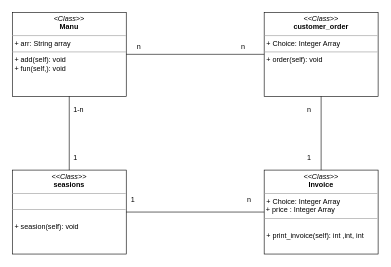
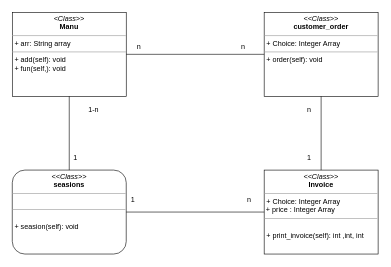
  <mxCell id="0" />
  <mxCell id="1" parent="0" />
  <mxCell id="2" value="&lt;p style=&quot;margin: 0px ; margin-top: 4px ; text-align: center&quot;&gt;&lt;i&gt;&amp;lt;Class&amp;gt;&amp;gt;&lt;/i&gt;&lt;br&gt;&lt;b&gt;Manu&lt;/b&gt;&lt;br&gt;&lt;/p&gt;&lt;hr size=&quot;1&quot;&gt;&lt;p style=&quot;margin: 0px ; margin-left: 4px&quot;&gt;+ arr: String array&lt;br&gt;&lt;/p&gt;&lt;hr size=&quot;1&quot;&gt;&lt;p style=&quot;margin: 0px ; margin-left: 4px&quot;&gt;+ add(self): void&lt;/p&gt;&lt;p style=&quot;margin: 0px ; margin-left: 4px&quot;&gt;+ fun(self,): void&lt;/p&gt;" style="verticalAlign=top;align=left;overflow=fill;fontSize=12;fontFamily=Helvetica;html=1;rounded=0;shadow=0;comic=0;labelBackgroundColor=none;strokeColor=#000000;strokeWidth=1;fillColor=#ffffff;" parent="1" vertex="1"><mxGeometry x="20" y="20" width="190" height="140" as="geometry" /></mxCell>
  <mxCell id="3" value="&lt;p style=&quot;margin: 0px ; margin-top: 4px ; text-align: center&quot;&gt;&lt;i&gt;&amp;lt;&amp;lt;Class&amp;gt;&amp;gt;&lt;/i&gt;&lt;br&gt;&lt;b&gt;customer_order&lt;/b&gt;&lt;br&gt;&lt;/p&gt;&lt;hr size=&quot;1&quot;&gt;&lt;p style=&quot;margin: 0px ; margin-left: 4px&quot;&gt;+ Choice: Integer Array&lt;br&gt;&lt;/p&gt;&lt;hr size=&quot;1&quot;&gt;&lt;p style=&quot;margin: 0px ; margin-left: 4px&quot;&gt;+ order(self): void&lt;br&gt;&lt;br&gt;&lt;/p&gt;" style="verticalAlign=top;align=left;overflow=fill;fontSize=12;fontFamily=Helvetica;html=1;rounded=0;shadow=0;comic=0;labelBackgroundColor=none;strokeColor=#000000;strokeWidth=1;fillColor=#ffffff;" parent="1" vertex="1"><mxGeometry x="440" y="20" width="190" height="140" as="geometry" /></mxCell>
  <mxCell id="4" value="&lt;p style=&quot;margin: 0px ; margin-top: 4px ; text-align: center&quot;&gt;&lt;i&gt;&amp;lt;&amp;lt;Class&amp;gt;&amp;gt;&lt;/i&gt;&lt;br&gt;&lt;b&gt;Invoice&lt;/b&gt;&lt;br&gt;&lt;/p&gt;&lt;hr size=&quot;1&quot;&gt;&lt;p style=&quot;margin: 0px ; margin-left: 4px&quot;&gt;+ Choice: Integer Array&lt;br&gt;&lt;/p&gt;&lt;p style=&quot;margin: 0px ; margin-left: 4px&quot;&gt;&lt;/p&gt;&amp;nbsp;+ price : Integer Array&lt;br&gt;&lt;hr size=&quot;1&quot;&gt;&lt;p style=&quot;margin: 0px ; margin-left: 4px&quot;&gt;&lt;br&gt;&lt;/p&gt;&lt;p style=&quot;margin: 0px ; margin-left: 4px&quot;&gt;+ print_invoice(self): int ,int, int&lt;br&gt;&lt;br&gt;&lt;/p&gt;" style="verticalAlign=top;align=left;overflow=fill;fontSize=12;fontFamily=Helvetica;html=1;rounded=0;shadow=0;comic=0;labelBackgroundColor=none;strokeColor=#000000;strokeWidth=1;fillColor=#ffffff;" vertex="1" parent="1"><mxGeometry x="440" y="283" width="190" height="140" as="geometry" /></mxCell>
- <mxCell id="5" value="&lt;p style=&quot;margin: 0px ; margin-top: 4px ; text-align: center&quot;&gt;&lt;i&gt;&amp;lt;&amp;lt;Class&amp;gt;&amp;gt;&lt;/i&gt;&lt;br&gt;&lt;b&gt;seasions&lt;/b&gt;&lt;br&gt;&lt;/p&gt;&lt;hr size=&quot;1&quot;&gt;&lt;p style=&quot;margin: 0px ; margin-left: 4px&quot;&gt;&lt;/p&gt;&lt;br&gt;&lt;hr size=&quot;1&quot;&gt;&lt;p style=&quot;margin: 0px ; margin-left: 4px&quot;&gt;&lt;br&gt;&lt;/p&gt;&lt;p style=&quot;margin: 0px ; margin-left: 4px&quot;&gt;+ seasion(self): void&lt;br&gt;&lt;br&gt;&lt;/p&gt;" style="verticalAlign=top;align=left;overflow=fill;fontSize=12;fontFamily=Helvetica;html=1;rounded=0;shadow=0;comic=0;labelBackgroundColor=none;strokeColor=#000000;strokeWidth=1;fillColor=#ffffff;" vertex="1" parent="1"><mxGeometry x="20" y="283" width="190" height="140" as="geometry" /></mxCell>
+ <mxCell id="5" value="&lt;p style=&quot;margin: 0px ; margin-top: 4px ; text-align: center&quot;&gt;&lt;i&gt;&amp;lt;&amp;lt;Class&amp;gt;&amp;gt;&lt;/i&gt;&lt;br&gt;&lt;b&gt;seasions&lt;/b&gt;&lt;br&gt;&lt;/p&gt;&lt;hr size=&quot;1&quot;&gt;&lt;p style=&quot;margin: 0px ; margin-left: 4px&quot;&gt;&lt;/p&gt;&lt;br&gt;&lt;hr size=&quot;1&quot;&gt;&lt;p style=&quot;margin: 0px ; margin-left: 4px&quot;&gt;&lt;br&gt;&lt;/p&gt;&lt;p style=&quot;margin: 0px ; margin-left: 4px&quot;&gt;+ seasion(self): void&lt;br&gt;&lt;br&gt;&lt;/p&gt;" style="verticalAlign=top;align=left;overflow=fill;fontSize=12;fontFamily=Helvetica;html=1;shadow=0;comic=0;labelBackgroundColor=none;strokeColor=#000000;strokeWidth=1;fillColor=#ffffff;rounded=1;" vertex="1" parent="1"><mxGeometry x="20" y="283" width="190" height="140" as="geometry" /></mxCell>
  <mxCell id="6" value="" style="endArrow=none;html=1;" edge="1" parent="1" source="2" target="5"><mxGeometry width="50" height="50" relative="1" as="geometry"><mxPoint x="20" y="493" as="sourcePoint" /><mxPoint x="110" y="273" as="targetPoint" /></mxGeometry></mxCell>
  <mxCell id="7" value="" style="endArrow=none;html=1;" edge="1" parent="1" source="2" target="3"><mxGeometry width="50" height="50" relative="1" as="geometry"><mxPoint x="324.5" y="63" as="sourcePoint" /><mxPoint x="324.5" y="186" as="targetPoint" /></mxGeometry></mxCell>
  <mxCell id="8" value="" style="endArrow=none;html=1;entryX=1;entryY=0.5;entryDx=0;entryDy=0;" edge="1" parent="1" source="4" target="5"><mxGeometry width="50" height="50" relative="1" as="geometry"><mxPoint x="430" y="363" as="sourcePoint" /><mxPoint x="360" y="436" as="targetPoint" /></mxGeometry></mxCell>
  <mxCell id="9" value="" style="endArrow=none;html=1;entryX=0.5;entryY=0;entryDx=0;entryDy=0;" edge="1" parent="1" source="3" target="4"><mxGeometry width="50" height="50" relative="1" as="geometry"><mxPoint x="460" y="183" as="sourcePoint" /><mxPoint x="460" y="306" as="targetPoint" /></mxGeometry></mxCell>
  <mxCell id="10" value="n" style="text;html=1;resizable=0;points=[];autosize=1;align=left;verticalAlign=top;spacingTop=-4;" vertex="1" parent="1"><mxGeometry x="226" y="67" width="20" height="20" as="geometry" /></mxCell>
  <mxCell id="11" value="n" style="text;html=1;resizable=0;points=[];autosize=1;align=left;verticalAlign=top;spacingTop=-4;" vertex="1" parent="1"><mxGeometry x="400" y="67" width="20" height="20" as="geometry" /></mxCell>
  <mxCell id="12" value="1" style="text;html=1;resizable=0;points=[];autosize=1;align=left;verticalAlign=top;spacingTop=-4;" vertex="1" parent="1"><mxGeometry x="510" y="253" width="20" height="20" as="geometry" /></mxCell>
  <mxCell id="13" value="n" style="text;html=1;resizable=0;points=[];autosize=1;align=left;verticalAlign=top;spacingTop=-4;" vertex="1" parent="1"><mxGeometry x="510" y="173" width="20" height="20" as="geometry" /></mxCell>
  <mxCell id="14" value="n" style="text;html=1;resizable=0;points=[];autosize=1;align=left;verticalAlign=top;spacingTop=-4;" vertex="1" parent="1"><mxGeometry x="410" y="323" width="20" height="20" as="geometry" /></mxCell>
  <mxCell id="15" value="1" style="text;html=1;resizable=0;points=[];autosize=1;align=left;verticalAlign=top;spacingTop=-4;" vertex="1" parent="1"><mxGeometry x="216" y="323" width="20" height="20" as="geometry" /></mxCell>
  <mxCell id="16" value="1" style="text;html=1;resizable=0;points=[];autosize=1;align=left;verticalAlign=top;spacingTop=-4;" vertex="1" parent="1"><mxGeometry x="120" y="253" width="20" height="20" as="geometry" /></mxCell>
- <mxCell id="17" value="1-n" style="text;html=1;resizable=0;points=[];autosize=1;align=left;verticalAlign=top;spacingTop=-4;" vertex="1" parent="1"><mxGeometry x="120" y="173" width="30" height="20" as="geometry" /></mxCell>
+ <mxCell id="17" value="1-n" style="text;html=1;resizable=0;points=[];autosize=1;align=left;verticalAlign=top;spacingTop=-4;" vertex="1" parent="1"><mxGeometry x="145" y="173" width="30" height="20" as="geometry" /></mxCell>
